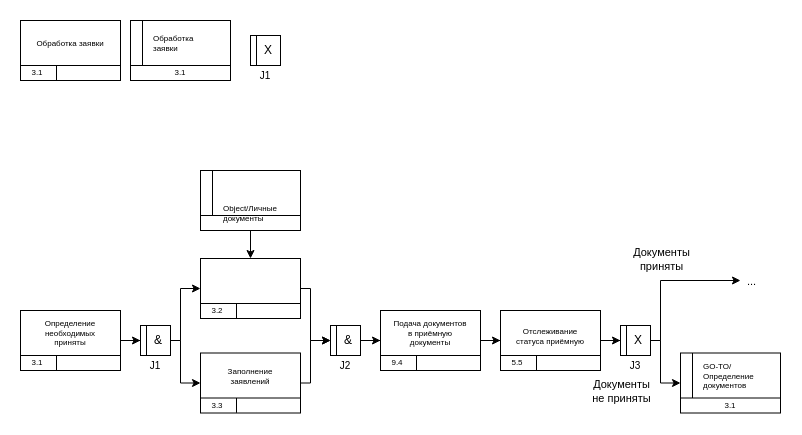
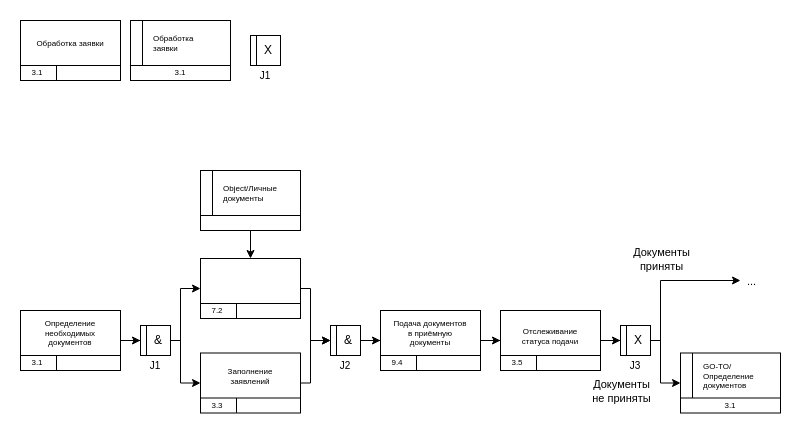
  <mxCell id="0" />
  <mxCell id="1" parent="0" />
  <mxCell id="2" value="" style="group" parent="1" vertex="1" connectable="0"><mxGeometry x="20" y="20" width="100" height="60" as="geometry" /></mxCell>
  <mxCell id="3" value="" style="rounded=0;whiteSpace=wrap;html=1;" parent="2" vertex="1"><mxGeometry width="100" height="60" as="geometry" /></mxCell>
  <mxCell id="4" value="" style="endArrow=none;html=1;rounded=0;exitX=0;exitY=0.75;exitDx=0;exitDy=0;entryX=1;entryY=0.75;entryDx=0;entryDy=0;" parent="2" source="3" target="3" edge="1"><mxGeometry width="50" height="50" relative="1" as="geometry"><mxPoint x="-20" y="50" as="sourcePoint" /><mxPoint x="30" as="targetPoint" /></mxGeometry></mxCell>
  <mxCell id="5" value="" style="endArrow=none;html=1;rounded=0;exitX=0.36;exitY=0.997;exitDx=0;exitDy=0;exitPerimeter=0;" parent="2" source="3" edge="1"><mxGeometry width="50" height="50" relative="1" as="geometry"><mxPoint x="-20" y="50" as="sourcePoint" /><mxPoint x="36" y="45" as="targetPoint" /></mxGeometry></mxCell>
  <mxCell id="6" value="3.1" style="text;html=1;align=center;verticalAlign=middle;whiteSpace=wrap;rounded=0;fontSize=8;" parent="2" vertex="1"><mxGeometry x="7" y="47" width="20" height="10" as="geometry" /></mxCell>
  <mxCell id="7" value="Обработка заявки" style="text;html=1;align=center;verticalAlign=middle;whiteSpace=wrap;rounded=0;fontSize=8;" parent="2" vertex="1"><mxGeometry x="10" y="8" width="80" height="30" as="geometry" /></mxCell>
  <mxCell id="8" value="" style="group" parent="1" vertex="1" connectable="0"><mxGeometry x="130" y="20" width="100" height="60" as="geometry" /></mxCell>
  <mxCell id="9" value="" style="rounded=0;whiteSpace=wrap;html=1;" parent="8" vertex="1"><mxGeometry width="100" height="60" as="geometry" /></mxCell>
  <mxCell id="10" value="" style="endArrow=none;html=1;rounded=0;exitX=0;exitY=0.75;exitDx=0;exitDy=0;entryX=1;entryY=0.75;entryDx=0;entryDy=0;" parent="8" source="9" target="9" edge="1"><mxGeometry width="50" height="50" relative="1" as="geometry"><mxPoint x="-20" y="50" as="sourcePoint" /><mxPoint x="30" as="targetPoint" /></mxGeometry></mxCell>
  <mxCell id="11" value="" style="endArrow=none;html=1;rounded=0;" parent="8" edge="1"><mxGeometry width="50" height="50" relative="1" as="geometry"><mxPoint x="12" y="45" as="sourcePoint" /><mxPoint x="12" as="targetPoint" /></mxGeometry></mxCell>
  <mxCell id="12" value="3.1" style="text;html=1;align=center;verticalAlign=middle;whiteSpace=wrap;rounded=0;fontSize=8;" parent="8" vertex="1"><mxGeometry x="40" y="47" width="20" height="10" as="geometry" /></mxCell>
  <mxCell id="13" value="Обработка заявки" style="text;html=1;align=left;verticalAlign=middle;whiteSpace=wrap;rounded=0;fontSize=8;" parent="8" vertex="1"><mxGeometry x="21" y="8" width="69" height="30" as="geometry" /></mxCell>
  <mxCell id="14" value="" style="group" parent="1" vertex="1" connectable="0"><mxGeometry x="250" y="35" width="30" height="45" as="geometry" /></mxCell>
  <mxCell id="15" value="" style="rounded=0;whiteSpace=wrap;html=1;" parent="14" vertex="1"><mxGeometry width="30" height="30" as="geometry" /></mxCell>
  <mxCell id="16" value="" style="endArrow=none;html=1;rounded=0;" parent="14" edge="1"><mxGeometry width="50" height="50" relative="1" as="geometry"><mxPoint x="6" as="sourcePoint" /><mxPoint x="6" y="30" as="targetPoint" /></mxGeometry></mxCell>
  <mxCell id="17" value="X" style="text;html=1;align=center;verticalAlign=middle;whiteSpace=wrap;rounded=0;" parent="14" vertex="1"><mxGeometry x="6" width="24" height="30" as="geometry" /></mxCell>
  <mxCell id="18" value="J1" style="text;html=1;align=center;verticalAlign=middle;whiteSpace=wrap;rounded=0;fontSize=10;" parent="14" vertex="1"><mxGeometry x="3" y="35" width="24" height="10" as="geometry" /></mxCell>
  <mxCell id="19" value="" style="group" parent="1" vertex="1" connectable="0"><mxGeometry x="200" y="258" width="100" height="60" as="geometry" /></mxCell>
  <mxCell id="20" value="" style="rounded=0;whiteSpace=wrap;html=1;" parent="19" vertex="1"><mxGeometry width="100" height="60" as="geometry" /></mxCell>
  <mxCell id="21" value="" style="endArrow=none;html=1;rounded=0;exitX=0;exitY=0.75;exitDx=0;exitDy=0;entryX=1;entryY=0.75;entryDx=0;entryDy=0;" parent="19" source="20" target="20" edge="1"><mxGeometry width="50" height="50" relative="1" as="geometry"><mxPoint x="-20" y="50" as="sourcePoint" /><mxPoint x="30" as="targetPoint" /></mxGeometry></mxCell>
  <mxCell id="22" value="" style="endArrow=none;html=1;rounded=0;exitX=0.36;exitY=0.997;exitDx=0;exitDy=0;exitPerimeter=0;" parent="19" source="20" edge="1"><mxGeometry width="50" height="50" relative="1" as="geometry"><mxPoint x="-20" y="50" as="sourcePoint" /><mxPoint x="36" y="45" as="targetPoint" /></mxGeometry></mxCell>
- <mxCell id="23" value="3.2" style="text;html=1;align=center;verticalAlign=middle;whiteSpace=wrap;rounded=0;fontSize=8;" parent="19" vertex="1"><mxGeometry x="7" y="47" width="20" height="10" as="geometry" /></mxCell>
+ <mxCell id="23" value="7.2" style="text;html=1;align=center;verticalAlign=middle;whiteSpace=wrap;rounded=0;fontSize=8;" parent="19" vertex="1"><mxGeometry x="7" y="47" width="20" height="10" as="geometry" /></mxCell>
  <mxCell id="24" value="" style="group" parent="1" vertex="1" connectable="0"><mxGeometry x="200" y="352.5" width="100" height="60" as="geometry" /></mxCell>
  <mxCell id="25" value="" style="rounded=0;whiteSpace=wrap;html=1;" parent="24" vertex="1"><mxGeometry width="100" height="60" as="geometry" /></mxCell>
  <mxCell id="26" value="" style="endArrow=none;html=1;rounded=0;exitX=0;exitY=0.75;exitDx=0;exitDy=0;entryX=1;entryY=0.75;entryDx=0;entryDy=0;" parent="24" source="25" target="25" edge="1"><mxGeometry width="50" height="50" relative="1" as="geometry"><mxPoint x="-20" y="50" as="sourcePoint" /><mxPoint x="30" as="targetPoint" /></mxGeometry></mxCell>
  <mxCell id="27" value="" style="endArrow=none;html=1;rounded=0;exitX=0.36;exitY=0.997;exitDx=0;exitDy=0;exitPerimeter=0;" parent="24" source="25" edge="1"><mxGeometry width="50" height="50" relative="1" as="geometry"><mxPoint x="-20" y="50" as="sourcePoint" /><mxPoint x="36" y="45" as="targetPoint" /></mxGeometry></mxCell>
  <mxCell id="28" value="3.3" style="text;html=1;align=center;verticalAlign=middle;whiteSpace=wrap;rounded=0;fontSize=8;" parent="24" vertex="1"><mxGeometry x="7" y="47" width="20" height="10" as="geometry" /></mxCell>
  <mxCell id="29" value="Заполнение заявлений" style="text;html=1;align=center;verticalAlign=middle;whiteSpace=wrap;rounded=0;fontSize=8;" parent="24" vertex="1"><mxGeometry x="10" y="8" width="80" height="30" as="geometry" /></mxCell>
  <mxCell id="30" value="" style="group" parent="1" vertex="1" connectable="0"><mxGeometry x="500" y="310" width="100" height="60" as="geometry" /></mxCell>
  <mxCell id="31" value="" style="rounded=0;whiteSpace=wrap;html=1;" parent="30" vertex="1"><mxGeometry width="100" height="60" as="geometry" /></mxCell>
  <mxCell id="32" value="" style="endArrow=none;html=1;rounded=0;exitX=0;exitY=0.75;exitDx=0;exitDy=0;entryX=1;entryY=0.75;entryDx=0;entryDy=0;" parent="30" source="31" target="31" edge="1"><mxGeometry width="50" height="50" relative="1" as="geometry"><mxPoint x="-20" y="50" as="sourcePoint" /><mxPoint x="30" as="targetPoint" /></mxGeometry></mxCell>
  <mxCell id="33" value="" style="endArrow=none;html=1;rounded=0;exitX=0.36;exitY=0.997;exitDx=0;exitDy=0;exitPerimeter=0;" parent="30" source="31" edge="1"><mxGeometry width="50" height="50" relative="1" as="geometry"><mxPoint x="-20" y="50" as="sourcePoint" /><mxPoint x="36" y="45" as="targetPoint" /></mxGeometry></mxCell>
- <mxCell id="34" value="5.5" style="text;html=1;align=center;verticalAlign=middle;whiteSpace=wrap;rounded=0;fontSize=8;" parent="30" vertex="1"><mxGeometry x="7" y="47" width="20" height="10" as="geometry" /></mxCell>
- <mxCell id="35" value="&lt;table&gt;&lt;tbody&gt;&lt;tr&gt;&lt;td data-end=&quot;2309&quot; data-start=&quot;2302&quot; class=&quot;max-w-[calc(var(--thread-content-max-width)*2/3)]&quot;&gt;&lt;/td&gt;&lt;/tr&gt;&lt;/tbody&gt;&lt;/table&gt;&lt;table&gt;&lt;tbody&gt;&lt;tr&gt;&lt;td data-end=&quot;2340&quot; data-start=&quot;2309&quot; class=&quot;max-w-[calc(var(--thread-content-max-width)*2/3)]&quot;&gt;Отслеживание статуса приёмную&lt;/td&gt;&lt;/tr&gt;&lt;/tbody&gt;&lt;/table&gt;" style="text;html=1;align=center;verticalAlign=middle;whiteSpace=wrap;rounded=0;fontSize=8;" parent="30" vertex="1"><mxGeometry x="10" y="8" width="80" height="30" as="geometry" /></mxCell>
+ <mxCell id="34" value="3.5" style="text;html=1;align=center;verticalAlign=middle;whiteSpace=wrap;rounded=0;fontSize=8;" parent="30" vertex="1"><mxGeometry x="7" y="47" width="20" height="10" as="geometry" /></mxCell>
+ <mxCell id="35" value="&lt;table&gt;&lt;tbody&gt;&lt;tr&gt;&lt;td data-end=&quot;2309&quot; data-start=&quot;2302&quot; class=&quot;max-w-[calc(var(--thread-content-max-width)*2/3)]&quot;&gt;&lt;/td&gt;&lt;/tr&gt;&lt;/tbody&gt;&lt;/table&gt;&lt;table&gt;&lt;tbody&gt;&lt;tr&gt;&lt;td data-end=&quot;2340&quot; data-start=&quot;2309&quot; class=&quot;max-w-[calc(var(--thread-content-max-width)*2/3)]&quot;&gt;Отслеживание статуса подачи&lt;/td&gt;&lt;/tr&gt;&lt;/tbody&gt;&lt;/table&gt;" style="text;html=1;align=center;verticalAlign=middle;whiteSpace=wrap;rounded=0;fontSize=8;" parent="30" vertex="1"><mxGeometry x="10" y="8" width="80" height="30" as="geometry" /></mxCell>
  <mxCell id="36" value="" style="group" parent="1" vertex="1" connectable="0"><mxGeometry x="200" y="170" width="100" height="60" as="geometry" /></mxCell>
  <mxCell id="37" value="" style="rounded=0;whiteSpace=wrap;html=1;" parent="36" vertex="1"><mxGeometry width="100" height="60" as="geometry" /></mxCell>
  <mxCell id="38" value="" style="endArrow=none;html=1;rounded=0;exitX=0;exitY=0.75;exitDx=0;exitDy=0;entryX=1;entryY=0.75;entryDx=0;entryDy=0;" parent="36" source="37" target="37" edge="1"><mxGeometry width="50" height="50" relative="1" as="geometry"><mxPoint x="-20" y="50" as="sourcePoint" /><mxPoint x="30" as="targetPoint" /></mxGeometry></mxCell>
  <mxCell id="39" value="" style="endArrow=none;html=1;rounded=0;" parent="36" edge="1"><mxGeometry width="50" height="50" relative="1" as="geometry"><mxPoint x="12" y="45" as="sourcePoint" /><mxPoint x="12" as="targetPoint" /></mxGeometry></mxCell>
- <mxCell id="40" value="Object/Личные документы" style="text;html=1;align=left;verticalAlign=middle;whiteSpace=wrap;rounded=0;fontSize=8;" parent="36" vertex="1"><mxGeometry x="21" y="28" width="69" height="30" as="geometry" /></mxCell>
+ <mxCell id="40" value="Object/Личные документы" style="text;html=1;align=left;verticalAlign=middle;whiteSpace=wrap;rounded=0;fontSize=8;" parent="36" vertex="1"><mxGeometry x="21" y="8" width="69" height="30" as="geometry" /></mxCell>
  <mxCell id="41" value="" style="group" parent="1" vertex="1" connectable="0"><mxGeometry x="20" y="310" width="100" height="60" as="geometry" /></mxCell>
  <mxCell id="42" value="" style="rounded=0;whiteSpace=wrap;html=1;" parent="41" vertex="1"><mxGeometry width="100" height="60" as="geometry" /></mxCell>
  <mxCell id="43" value="" style="endArrow=none;html=1;rounded=0;exitX=0;exitY=0.75;exitDx=0;exitDy=0;entryX=1;entryY=0.75;entryDx=0;entryDy=0;" parent="41" source="42" target="42" edge="1"><mxGeometry width="50" height="50" relative="1" as="geometry"><mxPoint x="-20" y="50" as="sourcePoint" /><mxPoint x="30" as="targetPoint" /></mxGeometry></mxCell>
  <mxCell id="44" value="" style="endArrow=none;html=1;rounded=0;exitX=0.36;exitY=0.997;exitDx=0;exitDy=0;exitPerimeter=0;" parent="41" source="42" edge="1"><mxGeometry width="50" height="50" relative="1" as="geometry"><mxPoint x="-20" y="50" as="sourcePoint" /><mxPoint x="36" y="45" as="targetPoint" /></mxGeometry></mxCell>
  <mxCell id="45" value="3.1" style="text;html=1;align=center;verticalAlign=middle;whiteSpace=wrap;rounded=0;fontSize=8;" parent="41" vertex="1"><mxGeometry x="7" y="47" width="20" height="10" as="geometry" /></mxCell>
- <mxCell id="46" value="Определение необходимых приняты" style="text;html=1;align=center;verticalAlign=middle;whiteSpace=wrap;rounded=0;fontSize=8;" parent="41" vertex="1"><mxGeometry x="10" y="8" width="80" height="30" as="geometry" /></mxCell>
+ <mxCell id="46" value="Определение необходимых документов" style="text;html=1;align=center;verticalAlign=middle;whiteSpace=wrap;rounded=0;fontSize=8;" parent="41" vertex="1"><mxGeometry x="10" y="8" width="80" height="30" as="geometry" /></mxCell>
  <mxCell id="47" value="" style="group" parent="1" vertex="1" connectable="0"><mxGeometry x="140" y="325" width="90" height="45" as="geometry" /></mxCell>
  <mxCell id="48" value="" style="rounded=0;whiteSpace=wrap;html=1;" parent="47" vertex="1"><mxGeometry width="30" height="30" as="geometry" /></mxCell>
  <mxCell id="49" value="" style="endArrow=none;html=1;rounded=0;" parent="47" edge="1"><mxGeometry width="50" height="50" relative="1" as="geometry"><mxPoint x="6" as="sourcePoint" /><mxPoint x="6" y="30" as="targetPoint" /></mxGeometry></mxCell>
  <mxCell id="50" value="&amp;amp;" style="text;html=1;align=center;verticalAlign=middle;whiteSpace=wrap;rounded=0;" parent="47" vertex="1"><mxGeometry x="6" width="24" height="30" as="geometry" /></mxCell>
  <mxCell id="51" value="J1" style="text;html=1;align=center;verticalAlign=middle;whiteSpace=wrap;rounded=0;fontSize=10;" parent="47" vertex="1"><mxGeometry x="3" y="35" width="24" height="10" as="geometry" /></mxCell>
  <mxCell id="52" value="" style="group" parent="47" vertex="1" connectable="0"><mxGeometry x="240" y="-15" width="100" height="60" as="geometry" /></mxCell>
  <mxCell id="53" value="" style="rounded=0;whiteSpace=wrap;html=1;" parent="52" vertex="1"><mxGeometry width="100" height="60" as="geometry" /></mxCell>
  <mxCell id="54" value="" style="endArrow=none;html=1;rounded=0;exitX=0;exitY=0.75;exitDx=0;exitDy=0;entryX=1;entryY=0.75;entryDx=0;entryDy=0;" parent="52" source="53" target="53" edge="1"><mxGeometry width="50" height="50" relative="1" as="geometry"><mxPoint x="-20" y="50" as="sourcePoint" /><mxPoint x="30" as="targetPoint" /></mxGeometry></mxCell>
  <mxCell id="55" value="" style="endArrow=none;html=1;rounded=0;exitX=0.36;exitY=0.997;exitDx=0;exitDy=0;exitPerimeter=0;" parent="52" source="53" edge="1"><mxGeometry width="50" height="50" relative="1" as="geometry"><mxPoint x="-20" y="50" as="sourcePoint" /><mxPoint x="36" y="45" as="targetPoint" /></mxGeometry></mxCell>
  <mxCell id="56" value="9.4" style="text;html=1;align=center;verticalAlign=middle;whiteSpace=wrap;rounded=0;fontSize=8;" parent="52" vertex="1"><mxGeometry x="7" y="47" width="20" height="10" as="geometry" /></mxCell>
  <mxCell id="57" value="Подача документов в приёмную документы" style="text;html=1;align=center;verticalAlign=middle;whiteSpace=wrap;rounded=0;fontSize=8;" parent="52" vertex="1"><mxGeometry x="10" y="8" width="80" height="30" as="geometry" /></mxCell>
  <mxCell id="58" value="" style="group" parent="1" vertex="1" connectable="0"><mxGeometry x="330" y="325" width="30" height="45" as="geometry" /></mxCell>
  <mxCell id="59" value="" style="rounded=0;whiteSpace=wrap;html=1;" parent="58" vertex="1"><mxGeometry width="30" height="30" as="geometry" /></mxCell>
  <mxCell id="60" value="" style="endArrow=none;html=1;rounded=0;" parent="58" edge="1"><mxGeometry width="50" height="50" relative="1" as="geometry"><mxPoint x="6" as="sourcePoint" /><mxPoint x="6" y="30" as="targetPoint" /></mxGeometry></mxCell>
  <mxCell id="61" value="&amp;amp;" style="text;html=1;align=center;verticalAlign=middle;whiteSpace=wrap;rounded=0;" parent="58" vertex="1"><mxGeometry x="6" width="24" height="30" as="geometry" /></mxCell>
  <mxCell id="62" value="J2" style="text;html=1;align=center;verticalAlign=middle;whiteSpace=wrap;rounded=0;fontSize=10;" parent="58" vertex="1"><mxGeometry x="3" y="35" width="24" height="10" as="geometry" /></mxCell>
  <mxCell id="63" value="" style="group" parent="1" vertex="1" connectable="0"><mxGeometry x="620" y="325" width="30" height="45" as="geometry" /></mxCell>
  <mxCell id="64" value="" style="rounded=0;whiteSpace=wrap;html=1;" parent="63" vertex="1"><mxGeometry width="30" height="30" as="geometry" /></mxCell>
  <mxCell id="65" value="" style="endArrow=none;html=1;rounded=0;" parent="63" edge="1"><mxGeometry width="50" height="50" relative="1" as="geometry"><mxPoint x="6" as="sourcePoint" /><mxPoint x="6" y="30" as="targetPoint" /></mxGeometry></mxCell>
  <mxCell id="66" style="edgeStyle=orthogonalEdgeStyle;rounded=0;orthogonalLoop=1;jettySize=auto;html=1;" parent="63" source="70" edge="1"><mxGeometry relative="1" as="geometry"><mxPoint x="120" y="-45" as="targetPoint" /><Array as="points"><mxPoint x="40" y="15" /><mxPoint x="40" y="-45" /></Array></mxGeometry></mxCell>
  <mxCell id="67" value="Документы&lt;div&gt;приняты&lt;/div&gt;" style="edgeLabel;html=1;align=center;verticalAlign=middle;resizable=0;points=[];" parent="66" vertex="1" connectable="0"><mxGeometry x="0.004" relative="1" as="geometry"><mxPoint x="-5" y="-22" as="offset" /></mxGeometry></mxCell>
  <mxCell id="68" value="Документы&lt;div&gt;не приняты&lt;/div&gt;" style="edgeLabel;html=1;align=center;verticalAlign=middle;resizable=0;points=[];" parent="66" vertex="1" connectable="0"><mxGeometry x="0.004" relative="1" as="geometry"><mxPoint x="-45" y="110" as="offset" /></mxGeometry></mxCell>
  <mxCell id="69" value="..." style="edgeLabel;html=1;align=center;verticalAlign=middle;resizable=0;points=[];" parent="66" vertex="1" connectable="0"><mxGeometry x="0.004" relative="1" as="geometry"><mxPoint x="85" as="offset" /></mxGeometry></mxCell>
  <mxCell id="70" value="X" style="text;html=1;align=center;verticalAlign=middle;whiteSpace=wrap;rounded=0;" parent="63" vertex="1"><mxGeometry x="6" width="24" height="30" as="geometry" /></mxCell>
  <mxCell id="71" value="J3" style="text;html=1;align=center;verticalAlign=middle;whiteSpace=wrap;rounded=0;fontSize=10;" parent="63" vertex="1"><mxGeometry x="3" y="35" width="24" height="10" as="geometry" /></mxCell>
  <mxCell id="72" value="" style="group" parent="1" vertex="1" connectable="0"><mxGeometry x="680" y="352.5" width="100" height="60" as="geometry" /></mxCell>
  <mxCell id="73" value="" style="rounded=0;whiteSpace=wrap;html=1;" parent="72" vertex="1"><mxGeometry width="100" height="60" as="geometry" /></mxCell>
  <mxCell id="74" value="" style="endArrow=none;html=1;rounded=0;exitX=0;exitY=0.75;exitDx=0;exitDy=0;entryX=1;entryY=0.75;entryDx=0;entryDy=0;" parent="72" source="73" target="73" edge="1"><mxGeometry width="50" height="50" relative="1" as="geometry"><mxPoint x="-20" y="50" as="sourcePoint" /><mxPoint x="30" as="targetPoint" /></mxGeometry></mxCell>
  <mxCell id="75" value="" style="endArrow=none;html=1;rounded=0;" parent="72" edge="1"><mxGeometry width="50" height="50" relative="1" as="geometry"><mxPoint x="12" y="45" as="sourcePoint" /><mxPoint x="12" as="targetPoint" /></mxGeometry></mxCell>
  <mxCell id="76" value="3.1" style="text;html=1;align=center;verticalAlign=middle;whiteSpace=wrap;rounded=0;fontSize=8;" parent="72" vertex="1"><mxGeometry x="40" y="47" width="20" height="10" as="geometry" /></mxCell>
  <mxCell id="77" value="GO-TO/Определение документов" style="text;html=1;align=left;verticalAlign=middle;whiteSpace=wrap;rounded=0;fontSize=8;" parent="72" vertex="1"><mxGeometry x="21" y="8" width="69" height="30" as="geometry" /></mxCell>
  <mxCell id="78" style="edgeStyle=orthogonalEdgeStyle;rounded=0;orthogonalLoop=1;jettySize=auto;html=1;entryX=0;entryY=0.5;entryDx=0;entryDy=0;" parent="1" source="42" target="48" edge="1"><mxGeometry relative="1" as="geometry" /></mxCell>
  <mxCell id="79" style="edgeStyle=orthogonalEdgeStyle;rounded=0;orthogonalLoop=1;jettySize=auto;html=1;entryX=0;entryY=0.5;entryDx=0;entryDy=0;" parent="1" source="50" target="20" edge="1"><mxGeometry relative="1" as="geometry"><Array as="points"><mxPoint x="180" y="340" /><mxPoint x="180" y="288" /></Array></mxGeometry></mxCell>
  <mxCell id="80" style="edgeStyle=orthogonalEdgeStyle;rounded=0;orthogonalLoop=1;jettySize=auto;html=1;entryX=0;entryY=0.5;entryDx=0;entryDy=0;" parent="1" source="50" target="25" edge="1"><mxGeometry relative="1" as="geometry"><Array as="points"><mxPoint x="180" y="340" /><mxPoint x="180" y="383" /></Array></mxGeometry></mxCell>
  <mxCell id="81" style="edgeStyle=orthogonalEdgeStyle;rounded=0;orthogonalLoop=1;jettySize=auto;html=1;entryX=0.5;entryY=0;entryDx=0;entryDy=0;" parent="1" source="37" target="20" edge="1"><mxGeometry relative="1" as="geometry" /></mxCell>
  <mxCell id="82" style="edgeStyle=orthogonalEdgeStyle;rounded=0;orthogonalLoop=1;jettySize=auto;html=1;entryX=0;entryY=0.5;entryDx=0;entryDy=0;" parent="1" source="20" target="59" edge="1"><mxGeometry relative="1" as="geometry"><Array as="points"><mxPoint x="310" y="288" /><mxPoint x="310" y="340" /></Array></mxGeometry></mxCell>
  <mxCell id="83" style="edgeStyle=orthogonalEdgeStyle;rounded=0;orthogonalLoop=1;jettySize=auto;html=1;entryX=0;entryY=0.5;entryDx=0;entryDy=0;" parent="1" source="25" target="59" edge="1"><mxGeometry relative="1" as="geometry"><Array as="points"><mxPoint x="310" y="383" /><mxPoint x="310" y="340" /></Array></mxGeometry></mxCell>
  <mxCell id="84" style="edgeStyle=orthogonalEdgeStyle;rounded=0;orthogonalLoop=1;jettySize=auto;html=1;entryX=0;entryY=0.5;entryDx=0;entryDy=0;" parent="1" source="61" target="53" edge="1"><mxGeometry relative="1" as="geometry" /></mxCell>
  <mxCell id="85" style="edgeStyle=orthogonalEdgeStyle;rounded=0;orthogonalLoop=1;jettySize=auto;html=1;entryX=0;entryY=0.5;entryDx=0;entryDy=0;" parent="1" source="53" target="31" edge="1"><mxGeometry relative="1" as="geometry" /></mxCell>
  <mxCell id="86" style="edgeStyle=orthogonalEdgeStyle;rounded=0;orthogonalLoop=1;jettySize=auto;html=1;entryX=0;entryY=0.5;entryDx=0;entryDy=0;" parent="1" source="31" target="64" edge="1"><mxGeometry relative="1" as="geometry" /></mxCell>
  <mxCell id="87" style="edgeStyle=orthogonalEdgeStyle;rounded=0;orthogonalLoop=1;jettySize=auto;html=1;entryX=0;entryY=0.5;entryDx=0;entryDy=0;" parent="1" source="70" target="73" edge="1"><mxGeometry relative="1" as="geometry"><Array as="points"><mxPoint x="660" y="340" /><mxPoint x="660" y="383" /></Array></mxGeometry></mxCell>
